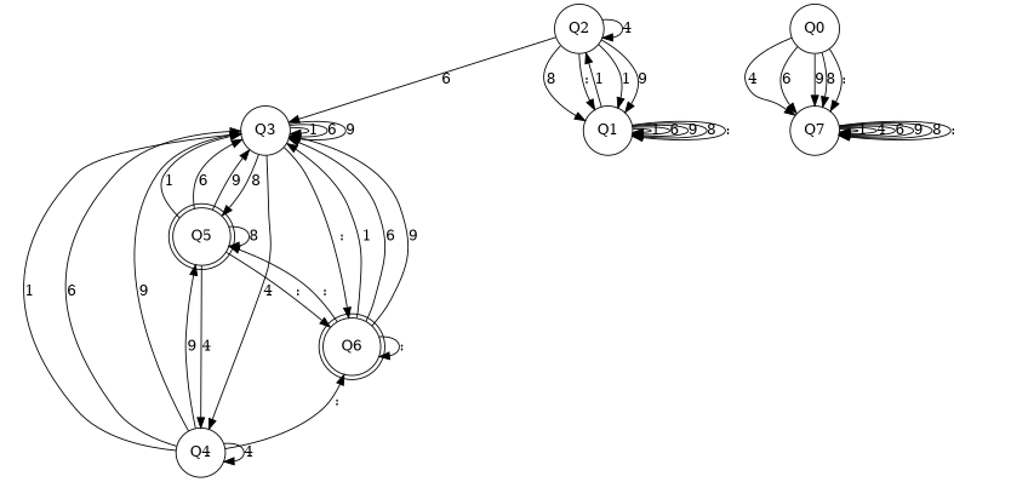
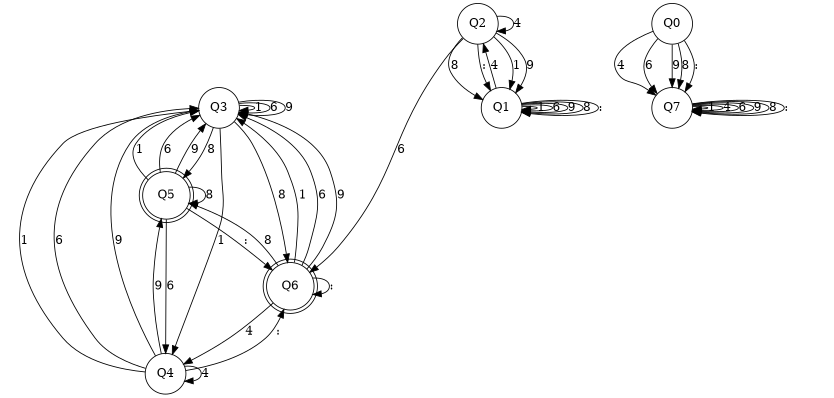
  digraph {
    node [shape=circle]
    Q2
    Q3
    Q1
    Q5 [shape=doublecircle]
    Q4
    Q6 [shape=doublecircle]
    Q0
    Q7
    Q2 -> Q2 [label=4]
-   Q2 -> Q3 [label=6]
+   Q2 -> Q6 [label=6]
    Q2 -> Q1 [label=1]
    Q2 -> Q1 [label=9]
    Q2 -> Q1 [label=8]
    Q2 -> Q1 [label=":"]
    Q3 -> Q3 [label=1]
    Q3 -> Q3 [label=6]
    Q3 -> Q3 [label=9]
    Q3 -> Q5 [label=8]
-   Q3 -> Q4 [label=4]
-   Q3 -> Q6 [label=":"]
-   Q1 -> Q2 [label=1]
+   Q3 -> Q4 [label=1]
+   Q3 -> Q6 [label=8]
+   Q1 -> Q2 [label=4]
    Q1 -> Q1 [label=1]
    Q1 -> Q1 [label=6]
    Q1 -> Q1 [label=9]
    Q1 -> Q1 [label=8]
    Q1 -> Q1 [label=":"]
    Q5 -> Q3 [label=1]
    Q5 -> Q3 [label=6]
    Q5 -> Q3 [label=9]
    Q5 -> Q5 [label=8]
-   Q5 -> Q4 [label=4]
+   Q5 -> Q4 [label=6]
    Q5 -> Q6 [label=":"]
    Q4 -> Q3 [label=1]
    Q4 -> Q3 [label=6]
    Q4 -> Q3 [label=9]
    Q4 -> Q5 [label=9]
    Q4 -> Q4 [label=4]
    Q4 -> Q6 [label=":"]
    Q6 -> Q3 [label=1]
    Q6 -> Q3 [label=6]
    Q6 -> Q3 [label=9]
-   Q6 -> Q5 [label=":"]
+   Q6 -> Q5 [label=8]
+   Q6 -> Q4 [label=4]
    Q6 -> Q6 [label=":"]
    Q0 -> Q7 [label=4]
    Q0 -> Q7 [label=6]
    Q0 -> Q7 [label=9]
    Q0 -> Q7 [label=8]
    Q0 -> Q7 [label=":"]
    Q7 -> Q7 [label=1]
    Q7 -> Q7 [label=4]
    Q7 -> Q7 [label=6]
    Q7 -> Q7 [label=9]
    Q7 -> Q7 [label=8]
    Q7 -> Q7 [label=":"]
  }
